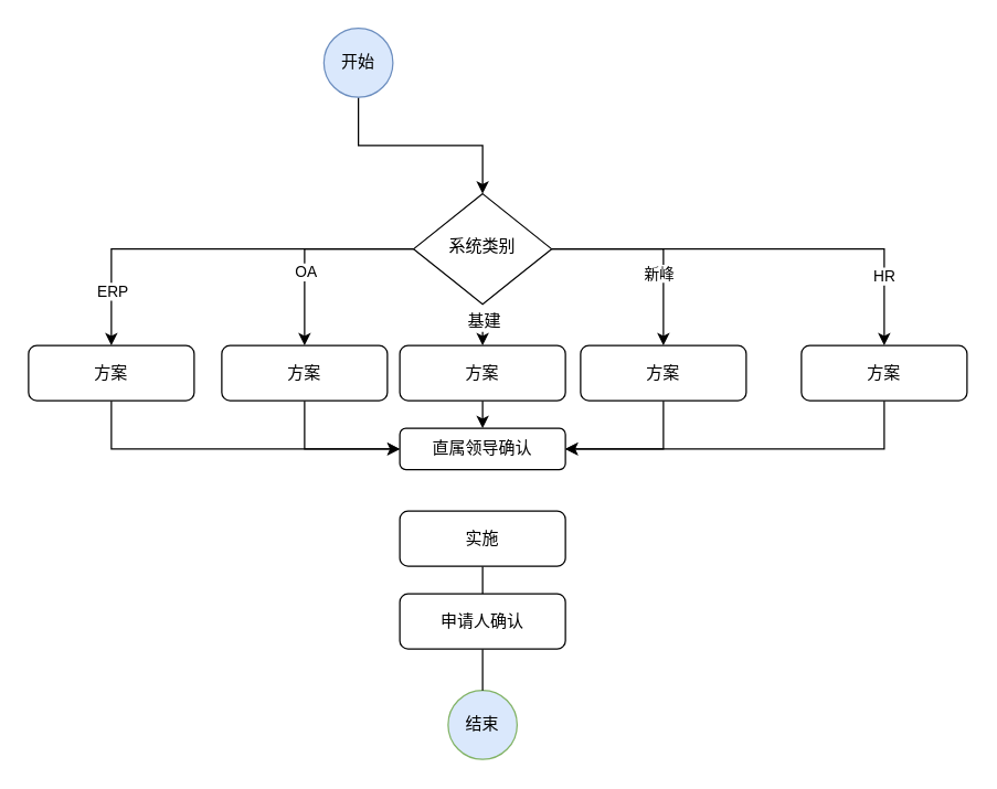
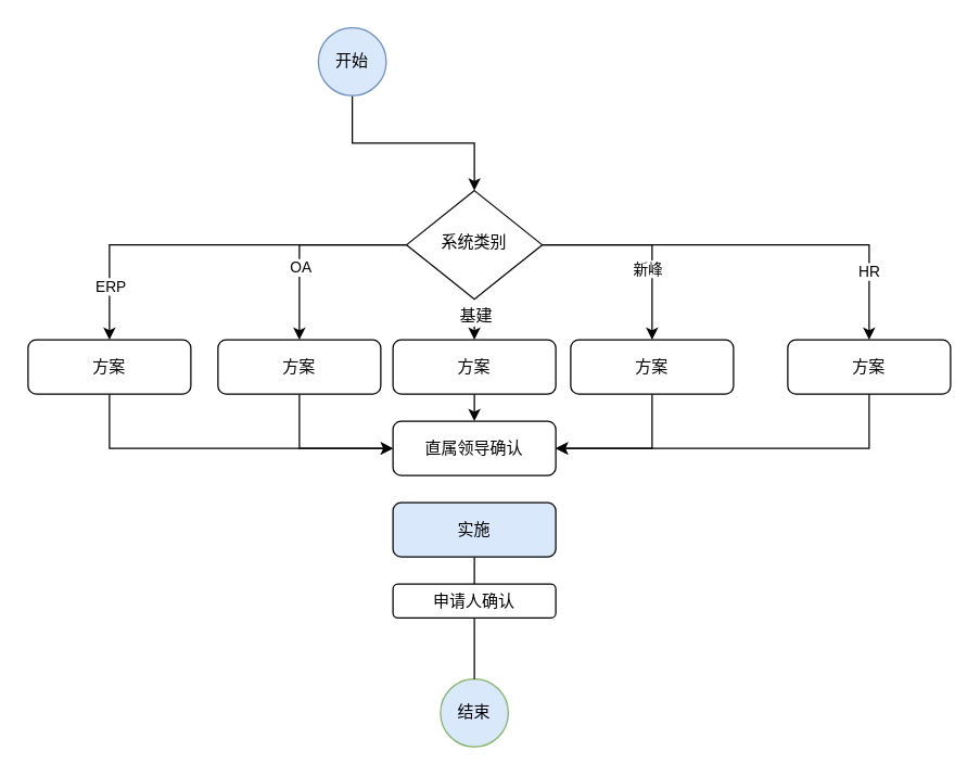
  <mxCell id="0" />
  <mxCell id="1" parent="0" />
  <mxCell id="2" style="edgeStyle=orthogonalEdgeStyle;rounded=0;orthogonalLoop=1;jettySize=auto;html=1;exitX=0;exitY=0.5;exitDx=0;exitDy=0;entryX=0.5;entryY=0;entryDx=0;entryDy=0;" parent="1" source="11" target="20" edge="1"><mxGeometry relative="1" as="geometry" /></mxCell>
  <mxCell id="3" value="OA" style="edgeLabel;html=1;align=center;verticalAlign=middle;resizable=0;points=[];" parent="2" vertex="1" connectable="0"><mxGeometry x="0.28" y="1" relative="1" as="geometry"><mxPoint x="-1" as="offset" /></mxGeometry></mxCell>
  <mxCell id="4" style="edgeStyle=orthogonalEdgeStyle;rounded=0;orthogonalLoop=1;jettySize=auto;html=1;exitX=1;exitY=0.5;exitDx=0;exitDy=0;entryX=0.5;entryY=0;entryDx=0;entryDy=0;" parent="1" source="11" target="22" edge="1"><mxGeometry relative="1" as="geometry" /></mxCell>
  <mxCell id="5" value="新峰" style="edgeLabel;html=1;align=center;verticalAlign=middle;resizable=0;points=[];" parent="4" vertex="1" connectable="0"><mxGeometry x="0.294" y="-4" relative="1" as="geometry"><mxPoint as="offset" /></mxGeometry></mxCell>
  <mxCell id="6" style="edgeStyle=orthogonalEdgeStyle;rounded=0;orthogonalLoop=1;jettySize=auto;html=1;exitX=1;exitY=0.5;exitDx=0;exitDy=0;entryX=0.5;entryY=0;entryDx=0;entryDy=0;" parent="1" source="11" target="24" edge="1"><mxGeometry relative="1" as="geometry" /></mxCell>
  <mxCell id="7" value="HR" style="edgeLabel;html=1;align=center;verticalAlign=middle;resizable=0;points=[];" parent="6" vertex="1" connectable="0"><mxGeometry x="0.674" y="-1" relative="1" as="geometry"><mxPoint as="offset" /></mxGeometry></mxCell>
  <mxCell id="8" style="edgeStyle=orthogonalEdgeStyle;rounded=0;orthogonalLoop=1;jettySize=auto;html=1;exitX=0;exitY=0.5;exitDx=0;exitDy=0;entryX=0.5;entryY=0;entryDx=0;entryDy=0;" parent="1" source="11" target="17" edge="1"><mxGeometry relative="1" as="geometry" /></mxCell>
  <mxCell id="9" value="ERP" style="edgeLabel;html=1;align=center;verticalAlign=middle;resizable=0;points=[];" parent="8" vertex="1" connectable="0"><mxGeometry x="0.645" y="-3" relative="1" as="geometry"><mxPoint x="3" y="11" as="offset" /></mxGeometry></mxCell>
  <mxCell id="10" style="edgeStyle=orthogonalEdgeStyle;rounded=0;orthogonalLoop=1;jettySize=auto;html=1;exitX=0.5;exitY=1;exitDx=0;exitDy=0;entryX=0.5;entryY=0;entryDx=0;entryDy=0;" edge="1" parent="1" target="30"><mxGeometry relative="1" as="geometry"><mxPoint x="349" y="240" as="sourcePoint" /></mxGeometry></mxCell>
  <mxCell id="11" value="系统类别" style="rhombus;whiteSpace=wrap;html=1;shadow=0;fontFamily=Helvetica;fontSize=12;align=center;strokeWidth=1;spacing=6;spacingTop=-4;" parent="1" vertex="1"><mxGeometry x="299" y="140" width="100" height="80" as="geometry" /></mxCell>
  <mxCell id="12" style="edgeStyle=orthogonalEdgeStyle;rounded=0;orthogonalLoop=1;jettySize=auto;html=1;exitX=0.5;exitY=1;exitDx=0;exitDy=0;" parent="1" source="13" target="11" edge="1"><mxGeometry relative="1" as="geometry" /></mxCell>
  <mxCell id="13" value="开始" style="ellipse;whiteSpace=wrap;html=1;aspect=fixed;fillColor=#dae8fc;strokeColor=#6c8ebf;" parent="1" vertex="1"><mxGeometry x="234" y="20" width="50" height="50" as="geometry" /></mxCell>
  <mxCell id="14" value="结束" style="ellipse;whiteSpace=wrap;html=1;aspect=fixed;fillColor=#dae8fc;strokeColor=#82b366;" parent="1" vertex="1"><mxGeometry x="324" y="500" width="50" height="50" as="geometry" /></mxCell>
- <mxCell id="15" value="直属领导确认" style="rounded=1;whiteSpace=wrap;html=1;fontSize=12;glass=0;strokeWidth=1;shadow=0;" parent="1" vertex="1"><mxGeometry x="289" y="310" width="120" height="30" as="geometry" /></mxCell>
+ <mxCell id="15" value="直属领导确认" style="rounded=1;whiteSpace=wrap;html=1;fontSize=12;glass=0;strokeWidth=1;shadow=0;" parent="1" vertex="1"><mxGeometry x="289" y="310" width="120" height="40" as="geometry" /></mxCell>
  <mxCell id="16" style="edgeStyle=orthogonalEdgeStyle;rounded=0;orthogonalLoop=1;jettySize=auto;html=1;exitX=0.5;exitY=1;exitDx=0;exitDy=0;entryX=0;entryY=0.5;entryDx=0;entryDy=0;" parent="1" source="17" target="15" edge="1"><mxGeometry relative="1" as="geometry" /></mxCell>
  <mxCell id="17" value="方案" style="rounded=1;whiteSpace=wrap;html=1;fontSize=12;glass=0;strokeWidth=1;shadow=0;" parent="1" vertex="1"><mxGeometry x="20" y="250" width="120" height="40" as="geometry" /></mxCell>
  <mxCell id="18" value="&lt;mxGraphModel&gt;&lt;root&gt;&lt;mxCell id=“0”/&gt;&lt;mxCell id=“1” parent=“0”/&gt;&lt;mxCell id=“2” value=“直线领导” style=“rounded=1;whiteSpace=wrap;html=1;fontSize=12;glass=0;strokeWidth=1;shadow=0;” vertex=“1” parent=“1”&gt;&lt;mxGeometry x=“160” y=“80” width=“120” height=“40” as=“geometry”/&gt;&lt;/mxCell&gt;&lt;/root&gt;&lt;/mxGraphModel&gt;" style="text;whiteSpace=wrap;html=1;" parent="1" vertex="1"><mxGeometry x="535" y="260" width="60" height="50" as="geometry" /></mxCell>
  <mxCell id="19" style="edgeStyle=orthogonalEdgeStyle;rounded=0;orthogonalLoop=1;jettySize=auto;html=1;exitX=0.5;exitY=1;exitDx=0;exitDy=0;entryX=0;entryY=0.5;entryDx=0;entryDy=0;" parent="1" source="20" target="15" edge="1"><mxGeometry relative="1" as="geometry" /></mxCell>
  <mxCell id="20" value="方案" style="rounded=1;whiteSpace=wrap;html=1;fontSize=12;glass=0;strokeWidth=1;shadow=0;" parent="1" vertex="1"><mxGeometry x="160" y="250" width="120" height="40" as="geometry" /></mxCell>
  <mxCell id="21" style="edgeStyle=orthogonalEdgeStyle;rounded=0;orthogonalLoop=1;jettySize=auto;html=1;exitX=0.5;exitY=1;exitDx=0;exitDy=0;entryX=1;entryY=0.5;entryDx=0;entryDy=0;" parent="1" source="22" target="15" edge="1"><mxGeometry relative="1" as="geometry" /></mxCell>
  <mxCell id="22" value="方案" style="rounded=1;whiteSpace=wrap;html=1;fontSize=12;glass=0;strokeWidth=1;shadow=0;" parent="1" vertex="1"><mxGeometry x="420" y="250" width="120" height="40" as="geometry" /></mxCell>
  <mxCell id="23" style="edgeStyle=orthogonalEdgeStyle;rounded=0;orthogonalLoop=1;jettySize=auto;html=1;exitX=0.5;exitY=1;exitDx=0;exitDy=0;entryX=1;entryY=0.5;entryDx=0;entryDy=0;" parent="1" source="24" target="15" edge="1"><mxGeometry relative="1" as="geometry" /></mxCell>
  <mxCell id="24" value="方案" style="rounded=1;whiteSpace=wrap;html=1;fontSize=12;glass=0;strokeWidth=1;shadow=0;" parent="1" vertex="1"><mxGeometry x="580" y="250" width="120" height="40" as="geometry" /></mxCell>
  <mxCell id="25" style="edgeStyle=orthogonalEdgeStyle;rounded=0;orthogonalLoop=1;jettySize=auto;html=1;exitX=0.5;exitY=1;exitDx=0;exitDy=0;endArrow=none;" parent="1" source="26" target="28" edge="1"><mxGeometry relative="1" as="geometry" /></mxCell>
- <mxCell id="26" value="实施" style="rounded=1;whiteSpace=wrap;html=1;fontSize=12;glass=0;strokeWidth=1;shadow=0;" parent="1" vertex="1"><mxGeometry x="289" y="370" width="120" height="40" as="geometry" /></mxCell>
+ <mxCell id="26" value="实施" style="rounded=1;whiteSpace=wrap;html=1;fontSize=12;glass=0;strokeWidth=1;shadow=0;fillColor=#dae8fc;" parent="1" vertex="1"><mxGeometry x="289" y="370" width="120" height="40" as="geometry" /></mxCell>
  <mxCell id="27" style="edgeStyle=orthogonalEdgeStyle;rounded=0;orthogonalLoop=1;jettySize=auto;html=1;exitX=0.5;exitY=1;exitDx=0;exitDy=0;entryX=0.5;entryY=0;entryDx=0;entryDy=0;endArrow=none;" parent="1" source="28" target="14" edge="1"><mxGeometry relative="1" as="geometry" /></mxCell>
- <mxCell id="28" value="申请人确认" style="rounded=1;whiteSpace=wrap;html=1;fontSize=12;glass=0;strokeWidth=1;shadow=0;" parent="1" vertex="1"><mxGeometry x="289" y="430" width="120" height="40" as="geometry" /></mxCell>
+ <mxCell id="28" value="申请人确认" style="rounded=1;whiteSpace=wrap;html=1;fontSize=12;glass=0;strokeWidth=1;shadow=0;" parent="1" vertex="1"><mxGeometry x="289" y="430" width="120" height="25" as="geometry" /></mxCell>
  <mxCell id="29" style="edgeStyle=orthogonalEdgeStyle;rounded=0;orthogonalLoop=1;jettySize=auto;html=1;exitX=0.5;exitY=1;exitDx=0;exitDy=0;entryX=0.5;entryY=0;entryDx=0;entryDy=0;" edge="1" parent="1" source="30" target="15"><mxGeometry relative="1" as="geometry" /></mxCell>
  <mxCell id="30" value="方案" style="rounded=1;whiteSpace=wrap;html=1;fontSize=12;glass=0;strokeWidth=1;shadow=0;" vertex="1" parent="1"><mxGeometry x="289" y="250" width="120" height="40" as="geometry" /></mxCell>
  <mxCell id="31" value="基建" style="text;html=1;align=center;verticalAlign=middle;resizable=0;points=[];autosize=1;strokeColor=none;fillColor=none;" vertex="1" parent="1"><mxGeometry x="325" y="218" width="50" height="30" as="geometry" /></mxCell>
